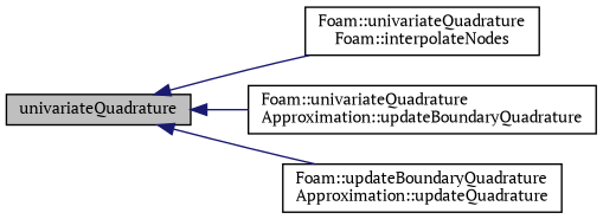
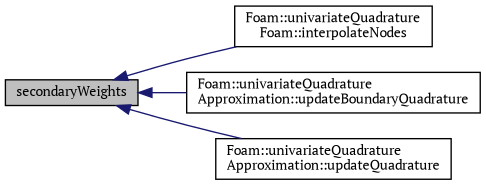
  digraph {
    fontname="PT Serif"
    rankdir=LR
    node [color=black fontname="PT Serif" fontsize=10 shape=record]
    edge [color=midnightblue dir=back fontname="PT Serif" fontsize=10 labelfontname=Helvetica labelfontsize=10 style=solid]
-   n1 [fillcolor=grey75 fontcolor=black height=0.2 label=univariateQuadrature style=filled width=0.4]
+   n1 [fillcolor=grey75 fontcolor=black height=0.2 label=secondaryWeights style=filled width=0.4]
    n2 [height=0.2 label="Foam::univariateQuadrature\lFoam::interpolateNodes" width=0.4]
    n3 [height=0.2 label="Foam::univariateQuadrature\lApproximation::updateBoundaryQuadrature" width=0.4]
-   n4 [height=0.2 label="Foam::updateBoundaryQuadrature\lApproximation::updateQuadrature" width=0.4]
+   n4 [height=0.2 label="Foam::univariateQuadrature\lApproximation::updateQuadrature" width=0.4]
    n1 -> n2
    n1 -> n3
    n1 -> n4
  }
